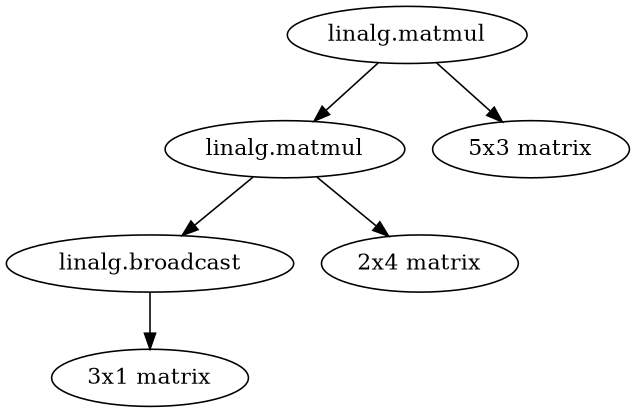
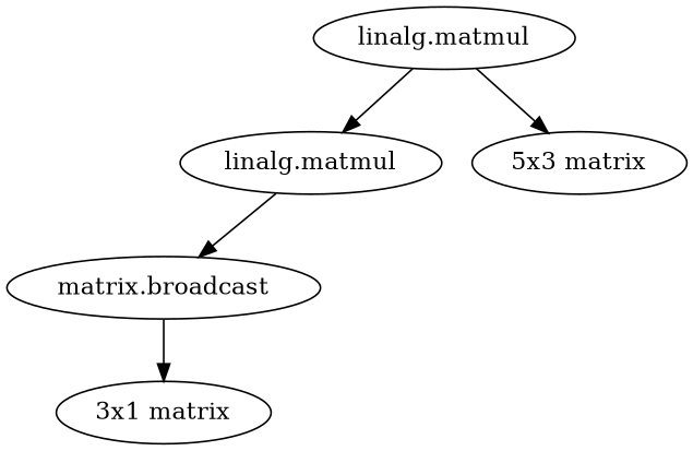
  digraph {
    node [columns=4 rows=3]
-   n1 [columns=2 label="linalg.broadcast"]
+   n1 [columns=2 label="matrix.broadcast"]
    n2 [columns=1 label="3x1 matrix"]
    n3 [label="linalg.matmul"]
-   n4 [label="2x4 matrix" rows=2]
    n5 [columns=3 label="linalg.matmul"]
    n6 [columns=3 label="5x3 matrix" rows=4]
    n1 -> n2
    n3 -> n1
-   n3 -> n4
    n5 -> n3
    n5 -> n6
  }
